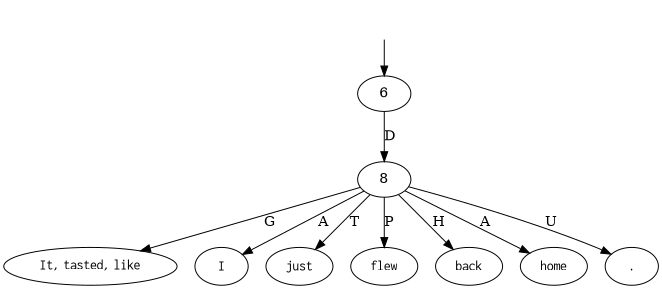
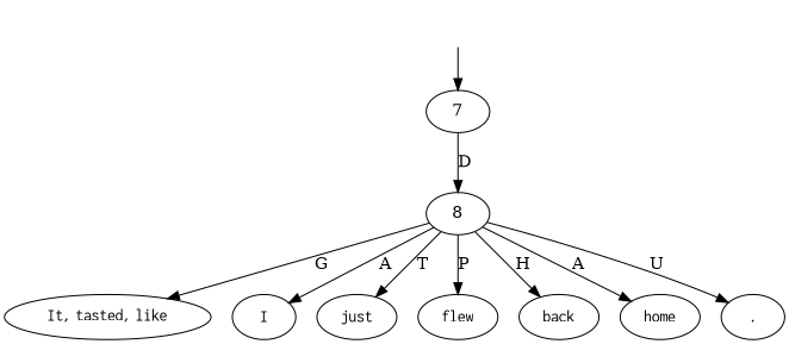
  digraph {
    node [shape=oval]
    top [style=invis shape=""]
-   7 [label=6 shape=""]
+   7 [shape=""]
    8 [shape=""]
    n4 [label=<<table align="center" border="0" cellspacing="0"><tr><td colspan="2"><font face="Courier">It</font>,&nbsp;<font face="Courier">tasted</font>,&nbsp;<font face="Courier">like</font></td></tr></table>>]
    n5 [label=<<table align="center" border="0" cellspacing="0"><tr><td colspan="2"><font face="Courier">I</font></td></tr></table>>]
    n6 [label=<<table align="center" border="0" cellspacing="0"><tr><td colspan="2"><font face="Courier">just</font></td></tr></table>>]
    n7 [label=<<table align="center" border="0" cellspacing="0"><tr><td colspan="2"><font face="Courier">flew</font></td></tr></table>>]
    n8 [label=<<table align="center" border="0" cellspacing="0"><tr><td colspan="2"><font face="Courier">back</font></td></tr></table>>]
    n9 [label=<<table align="center" border="0" cellspacing="0"><tr><td colspan="2"><font face="Courier">home</font></td></tr></table>>]
    n10 [label=<<table align="center" border="0" cellspacing="0"><tr><td colspan="2"><font face="Courier">.</font></td></tr></table>>]
    top -> 7
    7 -> 8 [label=D]
    8 -> n4 [label=G]
    8 -> n5 [label=A]
    8 -> n6 [label=T]
    8 -> n7 [label=P]
    8 -> n8 [label=H]
    8 -> n9 [label=A]
    8 -> n10 [label=U]
  }
